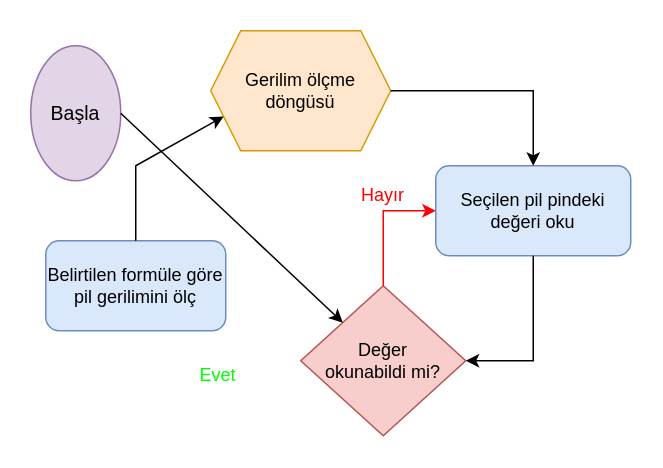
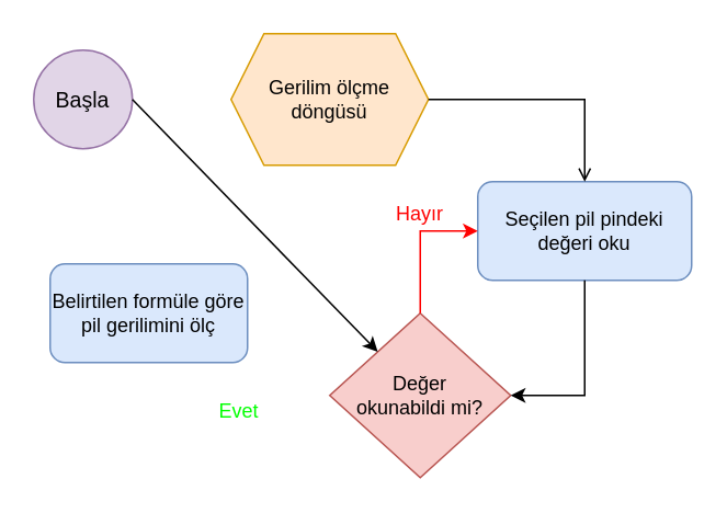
  <mxCell id="0" />
  <mxCell id="1" parent="0" />
- <mxCell id="2" value="&lt;font style=&quot;font-size: 13px&quot;&gt;Başla&lt;/font&gt;" style="ellipse;whiteSpace=wrap;html=1;aspect=fixed;fillColor=#e1d5e7;strokeColor=#9673a6;" vertex="1" parent="1"><mxGeometry x="20" y="30" width="60" height="90" as="geometry" /></mxCell>
+ <mxCell id="2" value="&lt;font style=&quot;font-size: 13px&quot;&gt;Başla&lt;/font&gt;" style="ellipse;whiteSpace=wrap;html=1;aspect=fixed;fillColor=#e1d5e7;strokeColor=#9673a6;" vertex="1" parent="1"><mxGeometry x="20" y="30" width="60" height="60" as="geometry" /></mxCell>
  <mxCell id="3" value="Seçilen pil pindeki değeri oku" style="rounded=1;whiteSpace=wrap;html=1;fillColor=#dae8fc;strokeColor=#6c8ebf;" vertex="1" parent="1"><mxGeometry x="290" y="110" width="130" height="60" as="geometry" /></mxCell>
  <mxCell id="4" value="Gerilim ölçme döngüsü" style="shape=hexagon;perimeter=hexagonPerimeter2;whiteSpace=wrap;html=1;fixedSize=1;fillColor=#ffe6cc;strokeColor=#d79b00;" vertex="1" parent="1"><mxGeometry x="140" y="20" width="120" height="80" as="geometry" /></mxCell>
  <mxCell id="5" value="Değer&lt;br&gt;okunabildi mi?" style="rhombus;whiteSpace=wrap;html=1;fillColor=#f8cecc;strokeColor=#b85450;" vertex="1" parent="1"><mxGeometry x="200" y="190" width="110" height="100" as="geometry" /></mxCell>
  <mxCell id="6" value="Belirtilen formüle göre pil gerilimini ölç" style="rounded=1;whiteSpace=wrap;html=1;fillColor=#dae8fc;strokeColor=#6c8ebf;" vertex="1" parent="1"><mxGeometry x="30" y="160" width="120" height="60" as="geometry" /></mxCell>
  <mxCell id="7" value="" style="endArrow=classic;html=1;exitX=1;exitY=0.5;exitDx=0;exitDy=0;" edge="1" parent="1" source="2" target="5"><mxGeometry width="50" height="50" relative="1" as="geometry"><mxPoint x="350" y="180" as="sourcePoint" /><mxPoint x="400" y="130" as="targetPoint" /></mxGeometry></mxCell>
- <mxCell id="8" value="" style="endArrow=classic;html=1;exitX=1;exitY=0.5;exitDx=0;exitDy=0;entryX=0.5;entryY=0;entryDx=0;entryDy=0;rounded=0;" edge="1" parent="1" source="4" target="3"><mxGeometry width="50" height="50" relative="1" as="geometry"><mxPoint x="350" y="180" as="sourcePoint" /><mxPoint x="400" y="130" as="targetPoint" /><Array as="points"><mxPoint x="355" y="60" /></Array></mxGeometry></mxCell>
+ <mxCell id="8" value="" style="endArrow=open;html=1;exitX=1;exitY=0.5;exitDx=0;exitDy=0;entryX=0.5;entryY=0;entryDx=0;entryDy=0;rounded=0;" edge="1" parent="1" source="4" target="3"><mxGeometry width="50" height="50" relative="1" as="geometry"><mxPoint x="350" y="180" as="sourcePoint" /><mxPoint x="400" y="130" as="targetPoint" /><Array as="points"><mxPoint x="355" y="60" /></Array></mxGeometry></mxCell>
  <mxCell id="9" value="" style="endArrow=classic;html=1;exitX=0.5;exitY=1;exitDx=0;exitDy=0;entryX=1;entryY=0.5;entryDx=0;entryDy=0;rounded=0;" edge="1" parent="1" source="3" target="5"><mxGeometry width="50" height="50" relative="1" as="geometry"><mxPoint x="350" y="180" as="sourcePoint" /><mxPoint x="400" y="130" as="targetPoint" /><Array as="points"><mxPoint x="355" y="240" /></Array></mxGeometry></mxCell>
  <mxCell id="10" value="" style="endArrow=classic;html=1;exitX=0.5;exitY=0;exitDx=0;exitDy=0;entryX=0;entryY=0.5;entryDx=0;entryDy=0;rounded=0;strokeColor=#FF0000;" edge="1" parent="1" source="5" target="3"><mxGeometry width="50" height="50" relative="1" as="geometry"><mxPoint x="350" y="180" as="sourcePoint" /><mxPoint x="400" y="130" as="targetPoint" /><Array as="points"><mxPoint x="255" y="140" /></Array></mxGeometry></mxCell>
  <mxCell id="11" value="&lt;font color=&quot;#ff0000&quot;&gt;Hayır&lt;/font&gt;" style="text;html=1;strokeColor=none;fillColor=none;align=center;verticalAlign=middle;whiteSpace=wrap;rounded=0;" vertex="1" parent="1"><mxGeometry x="235" y="120" width="40" height="20" as="geometry" /></mxCell>
  <mxCell id="12" value="&lt;font color=&quot;#00ff00&quot;&gt;Evet&lt;/font&gt;" style="text;html=1;strokeColor=none;fillColor=none;align=center;verticalAlign=middle;whiteSpace=wrap;rounded=0;" vertex="1" parent="1"><mxGeometry x="120" y="240" width="50" height="20" as="geometry" /></mxCell>
- <mxCell id="13" value="" style="endArrow=classic;html=1;exitX=0.5;exitY=0;exitDx=0;exitDy=0;entryX=0;entryY=0.75;entryDx=0;entryDy=0;rounded=0;" edge="1" parent="1" source="6" target="4"><mxGeometry width="50" height="50" relative="1" as="geometry"><mxPoint x="350" y="180" as="sourcePoint" /><mxPoint x="400" y="130" as="targetPoint" /><Array as="points"><mxPoint x="90" y="110" /></Array></mxGeometry></mxCell>
